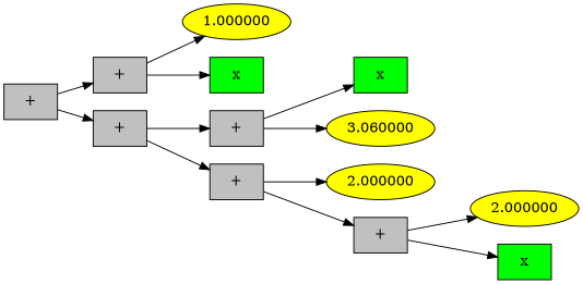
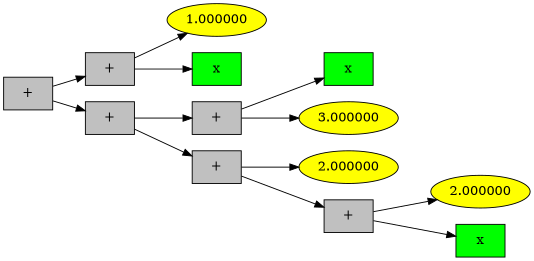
  digraph {
    rankdir=LR
    node [fillcolor=grey shape=box style=filled]
    n1 [label="+"]
    n2 [label="+"]
    n3 [label="+"]
    n4 [fillcolor=yellow label=1.000000 shape=""]
    n5 [fillcolor=green label=x]
    n6 [label="+"]
    n7 [label="+"]
    n8 [fillcolor=green label=x]
-   n9 [fillcolor=yellow label=3.060000 shape=""]
+   n9 [fillcolor=yellow label=3.000000 shape=""]
    n10 [fillcolor=yellow label=2.000000 shape=""]
    n11 [label="+"]
    n12 [fillcolor=yellow label=2.000000 shape=""]
    n13 [fillcolor=green label=x]
    n1 -> n2
    n1 -> n3
    n2 -> n4
    n2 -> n5
    n3 -> n6
    n3 -> n7
    n6 -> n8
    n6 -> n9
    n7 -> n10
    n7 -> n11
    n11 -> n12
    n11 -> n13
  }
